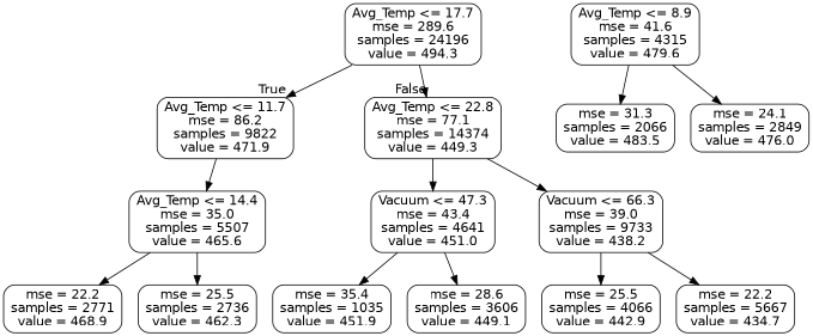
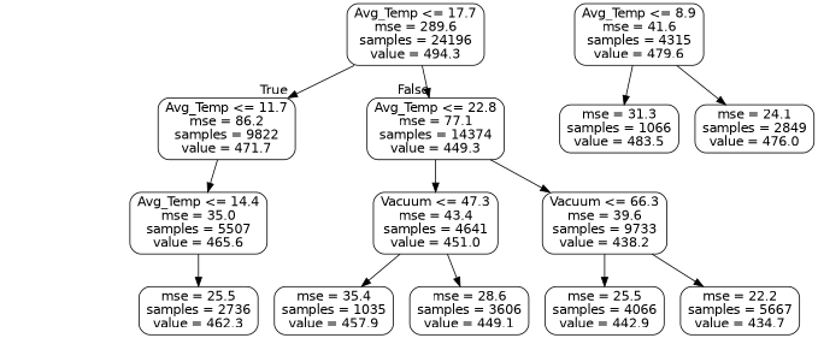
  digraph {
    node [color=black fontname=helvetica shape=box style=rounded]
    edge [fontname=helvetica]
    n1 [label="Avg_Temp <= 17.7\nmse = 289.6\nsamples = 24196\nvalue = 494.3"]
-   n2 [label="Avg_Temp <= 11.7\nmse = 86.2\nsamples = 9822\nvalue = 471.9"]
+   n2 [label="Avg_Temp <= 11.7\nmse = 86.2\nsamples = 9822\nvalue = 471.7"]
    n3 [label="Avg_Temp <= 22.8\nmse = 77.1\nsamples = 14374\nvalue = 449.3"]
    n4 [label="Avg_Temp <= 14.4\nmse = 35.0\nsamples = 5507\nvalue = 465.6"]
    n5 [label="Vacuum <= 47.3\nmse = 43.4\nsamples = 4641\nvalue = 451.0"]
-   n6 [label="Vacuum <= 66.3\nmse = 39.0\nsamples = 9733\nvalue = 438.2"]
+   n6 [label="Vacuum <= 66.3\nmse = 39.6\nsamples = 9733\nvalue = 438.2"]
    n7 [label="Avg_Temp <= 8.9\nmse = 41.6\nsamples = 4315\nvalue = 479.6"]
-   n8 [label="mse = 31.3\nsamples = 2066\nvalue = 483.5"]
+   n8 [label="mse = 31.3\nsamples = 1066\nvalue = 483.5"]
    n9 [label="mse = 24.1\nsamples = 2849\nvalue = 476.0"]
-   n10 [label="mse = 22.2\nsamples = 2771\nvalue = 468.9"]
    n11 [label="mse = 25.5\nsamples = 2736\nvalue = 462.3"]
-   n12 [label="mse = 35.4\nsamples = 1035\nvalue = 451.9"]
+   n12 [label="mse = 35.4\nsamples = 1035\nvalue = 457.9"]
    n13 [label="mse = 28.6\nsamples = 3606\nvalue = 449.1"]
    n14 [label="mse = 25.5\nsamples = 4066\nvalue = 442.9"]
    n15 [label="mse = 22.2\nsamples = 5667\nvalue = 434.7"]
    n1 -> n2 [headlabel=True labelangle=45 labeldistance=2.5]
    n1 -> n3 [headlabel=False labelangle=-45 labeldistance=2.5]
    n2 -> n4
    n3 -> n5
    n3 -> n6
-   n4 -> n10
    n4 -> n11
    n5 -> n12
    n5 -> n13
    n6 -> n14
    n6 -> n15
    n7 -> n8
    n7 -> n9
  }
